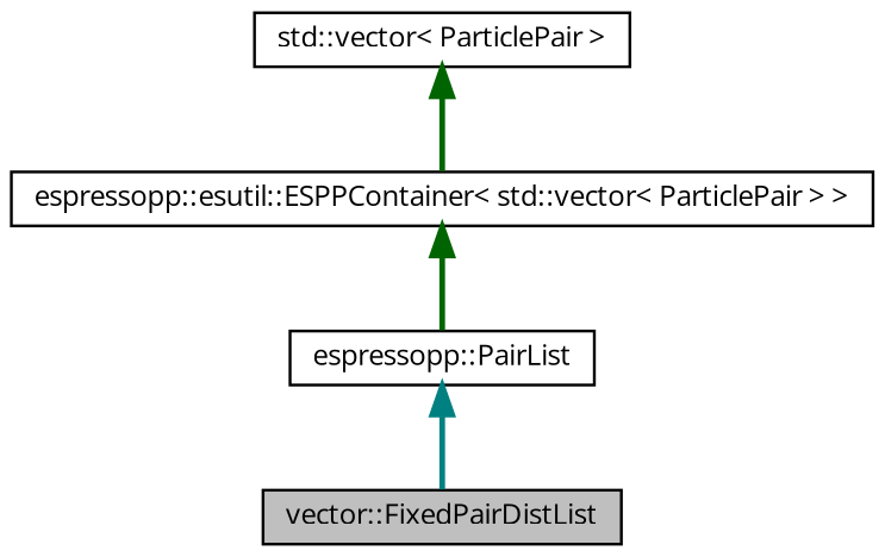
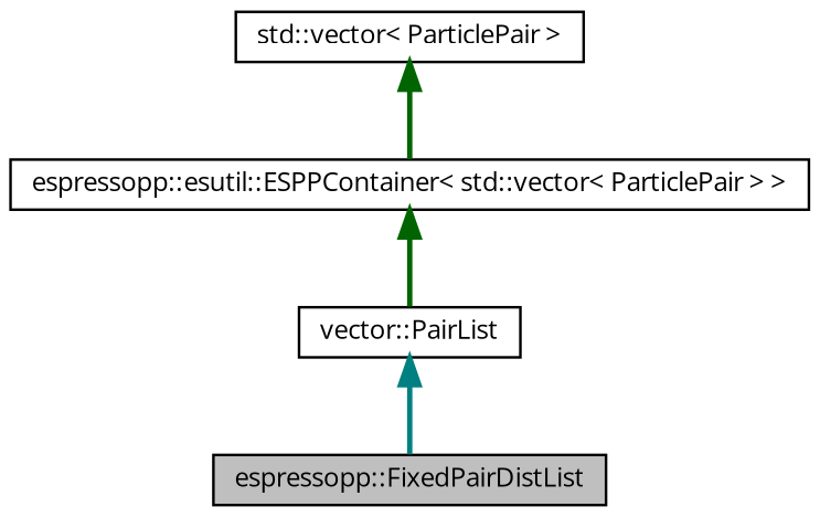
  digraph {
    fontname="Open Sans"
    node [color=black fillcolor=white fontname="Open Sans" fontsize=10 shape=record style=filled]
    edge [color=darkgreen dir=back fontname="Open Sans" fontsize=10 labelfontname=Helvetica labelfontsize=10 style=bold]
-   n1 [fillcolor=grey75 fontcolor=black height=0.2 label="vector::FixedPairDistList" width=0.4]
-   n2 [height=0.2 label="espressopp::PairList" width=0.4]
+   n1 [fillcolor=grey75 fontcolor=black height=0.2 label="espressopp::FixedPairDistList" width=0.4]
+   n2 [height=0.2 label="vector::PairList" width=0.4]
    n3 [height=0.2 label="espressopp::esutil::ESPPContainer\< std::vector\< ParticlePair \> \>" width=0.4]
    n4 [height=0.2 label="std::vector\< ParticlePair \>" width=0.4]
    n2 -> n1 [color=teal]
    n3 -> n2
    n4 -> n3
  }
